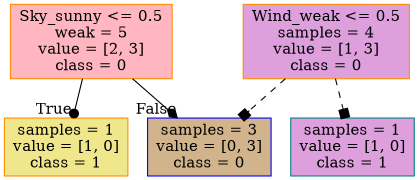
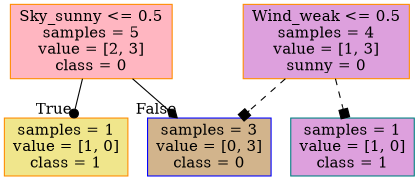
  digraph {
    node [color=darkorange fillcolor=plum shape=box style=filled]
    edge [arrowhead=box style=solid]
-   n1 [fillcolor=lightpink label="Sky_sunny <= 0.5\nweak = 5\nvalue = [2, 3]\nclass = 0"]
+   n1 [fillcolor=lightpink label="Sky_sunny <= 0.5\nsamples = 5\nvalue = [2, 3]\nclass = 0"]
    n2 [fillcolor=khaki label="samples = 1\nvalue = [1, 0]\nclass = 1"]
    n3 [color=blue fillcolor=tan label="samples = 3\nvalue = [0, 3]\nclass = 0"]
-   n4 [label="Wind_weak <= 0.5\nsamples = 4\nvalue = [1, 3]\nclass = 0"]
+   n4 [label="Wind_weak <= 0.5\nsamples = 4\nvalue = [1, 3]\nsunny = 0"]
    n5 [color=teal label="samples = 1\nvalue = [1, 0]\nclass = 1"]
    n1 -> n2 [arrowhead=dot headlabel=True labelangle=45 labeldistance=2.5]
    n1 -> n3 [arrowhead=diamond headlabel=False labelangle=-45 labeldistance=2.5]
    n4 -> n3 [style=dashed]
    n4 -> n5 [style=dashed]
  }
